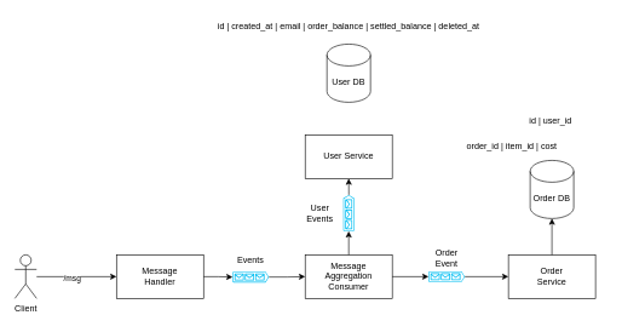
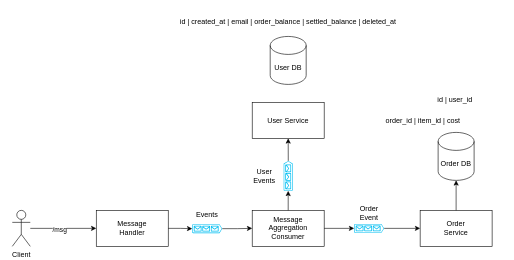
  <mxCell id="0" />
  <mxCell id="1" parent="0" />
  <mxCell id="2" style="edgeStyle=orthogonalEdgeStyle;rounded=0;orthogonalLoop=1;jettySize=auto;html=1;entryX=0;entryY=0.5;entryDx=0;entryDy=0;" parent="1" source="4" target="5" edge="1"><mxGeometry relative="1" as="geometry" /></mxCell>
  <mxCell id="3" value="/msg" style="edgeLabel;html=1;align=center;verticalAlign=middle;resizable=0;points=[];" parent="2" vertex="1" connectable="0"><mxGeometry x="-0.119" y="-1" relative="1" as="geometry"><mxPoint as="offset" /></mxGeometry></mxCell>
  <mxCell id="4" value="Client" style="shape=umlActor;verticalLabelPosition=bottom;verticalAlign=top;html=1;outlineConnect=0;" parent="1" vertex="1"><mxGeometry x="20" y="350" width="30" height="60" as="geometry" /></mxCell>
  <mxCell id="5" value="Message&lt;div&gt;Handler&lt;/div&gt;" style="rounded=0;whiteSpace=wrap;html=1;" parent="1" vertex="1"><mxGeometry x="160" y="350" width="120" height="60" as="geometry" /></mxCell>
  <mxCell id="6" style="edgeStyle=orthogonalEdgeStyle;rounded=0;orthogonalLoop=1;jettySize=auto;html=1;entryX=0;entryY=0.5;entryDx=0;entryDy=0;" parent="1" source="7" target="8" edge="1"><mxGeometry relative="1" as="geometry" /></mxCell>
  <mxCell id="7" value="" style="verticalLabelPosition=bottom;html=1;verticalAlign=top;align=center;strokeColor=none;fillColor=#00BEF2;shape=mxgraph.azure.queue_generic;pointerEvents=1;" parent="1" vertex="1"><mxGeometry x="320" y="373" width="50" height="15" as="geometry" /></mxCell>
  <mxCell id="8" value="Message&lt;div&gt;Aggregation&lt;br&gt;&lt;div&gt;Consumer&lt;/div&gt;&lt;/div&gt;" style="rounded=0;whiteSpace=wrap;html=1;" parent="1" vertex="1"><mxGeometry x="420" y="350" width="120" height="60" as="geometry" /></mxCell>
  <mxCell id="9" style="edgeStyle=orthogonalEdgeStyle;rounded=0;orthogonalLoop=1;jettySize=auto;html=1;entryX=0;entryY=0.5;entryDx=0;entryDy=0;entryPerimeter=0;" parent="1" source="5" target="7" edge="1"><mxGeometry relative="1" as="geometry" /></mxCell>
  <mxCell id="10" value="Order&lt;br&gt;Service" style="rounded=0;whiteSpace=wrap;html=1;" parent="1" vertex="1"><mxGeometry x="700" y="350" width="120" height="60" as="geometry" /></mxCell>
  <mxCell id="11" value="Order DB" style="shape=cylinder3;whiteSpace=wrap;html=1;boundedLbl=1;backgroundOutline=1;size=15;" parent="1" vertex="1"><mxGeometry x="730" y="220" width="60" height="80" as="geometry" /></mxCell>
  <mxCell id="12" style="edgeStyle=orthogonalEdgeStyle;rounded=0;orthogonalLoop=1;jettySize=auto;html=1;entryX=0.5;entryY=1;entryDx=0;entryDy=0;entryPerimeter=0;" parent="1" source="10" target="11" edge="1"><mxGeometry relative="1" as="geometry" /></mxCell>
  <mxCell id="13" style="edgeStyle=orthogonalEdgeStyle;rounded=0;orthogonalLoop=1;jettySize=auto;html=1;entryX=0;entryY=0.5;entryDx=0;entryDy=0;" parent="1" source="14" target="10" edge="1"><mxGeometry relative="1" as="geometry" /></mxCell>
  <mxCell id="14" value="" style="verticalLabelPosition=bottom;html=1;verticalAlign=top;align=center;strokeColor=none;fillColor=#00BEF2;shape=mxgraph.azure.queue_generic;pointerEvents=1;" parent="1" vertex="1"><mxGeometry x="590" y="372.5" width="50" height="15" as="geometry" /></mxCell>
  <mxCell id="15" style="edgeStyle=orthogonalEdgeStyle;rounded=0;orthogonalLoop=1;jettySize=auto;html=1;entryX=0;entryY=0.5;entryDx=0;entryDy=0;entryPerimeter=0;" parent="1" source="8" target="14" edge="1"><mxGeometry relative="1" as="geometry" /></mxCell>
  <mxCell id="16" value="Events" style="text;html=1;align=center;verticalAlign=middle;whiteSpace=wrap;rounded=0;" parent="1" vertex="1"><mxGeometry x="315" y="342.5" width="60" height="30" as="geometry" /></mxCell>
  <mxCell id="17" value="Order Event" style="text;html=1;align=center;verticalAlign=middle;whiteSpace=wrap;rounded=0;" parent="1" vertex="1"><mxGeometry x="585" y="340" width="60" height="30" as="geometry" /></mxCell>
- <mxCell id="18" value="User Service" style="rounded=0;whiteSpace=wrap;html=1;" parent="1" vertex="1"><mxGeometry x="420" y="185" width="120" height="60" as="geometry" /></mxCell>
+ <mxCell id="18" value="User Service" style="rounded=0;whiteSpace=wrap;html=1;" parent="1" vertex="1"><mxGeometry x="420" y="170" width="120" height="60" as="geometry" /></mxCell>
  <mxCell id="19" value="User DB" style="shape=cylinder3;whiteSpace=wrap;html=1;boundedLbl=1;backgroundOutline=1;size=15;" parent="1" vertex="1"><mxGeometry x="450" y="60" width="60" height="80" as="geometry" /></mxCell>
  <mxCell id="20" value="id | created_at | email | order_balance | settled_balance | deleted_at" style="text;html=1;align=center;verticalAlign=middle;whiteSpace=wrap;rounded=0;" parent="1" vertex="1"><mxGeometry x="275" y="20" width="410" height="30" as="geometry" /></mxCell>
  <mxCell id="21" value="id | user_id&amp;nbsp;" style="text;html=1;align=center;verticalAlign=middle;whiteSpace=wrap;rounded=0;" parent="1" vertex="1"><mxGeometry x="685" y="150" width="150" height="30" as="geometry" /></mxCell>
  <mxCell id="22" value="order_id | item_id | cost" style="text;html=1;align=center;verticalAlign=middle;whiteSpace=wrap;rounded=0;" parent="1" vertex="1"><mxGeometry x="625" y="190" width="160" height="20" as="geometry" /></mxCell>
  <mxCell id="23" style="edgeStyle=orthogonalEdgeStyle;rounded=0;orthogonalLoop=1;jettySize=auto;html=1;exitX=1;exitY=0.51;exitDx=0;exitDy=0;exitPerimeter=0;entryX=0.5;entryY=1;entryDx=0;entryDy=0;" parent="1" source="24" target="18" edge="1"><mxGeometry relative="1" as="geometry" /></mxCell>
  <mxCell id="24" value="" style="verticalLabelPosition=bottom;html=1;verticalAlign=top;align=center;strokeColor=none;fillColor=#00BEF2;shape=mxgraph.azure.queue_generic;pointerEvents=1;rotation=-90;" parent="1" vertex="1"><mxGeometry x="455" y="285" width="50" height="15" as="geometry" /></mxCell>
  <mxCell id="25" style="edgeStyle=orthogonalEdgeStyle;rounded=0;orthogonalLoop=1;jettySize=auto;html=1;exitX=0.5;exitY=0;exitDx=0;exitDy=0;entryX=0;entryY=0.5;entryDx=0;entryDy=0;entryPerimeter=0;" parent="1" source="8" target="24" edge="1"><mxGeometry relative="1" as="geometry" /></mxCell>
  <mxCell id="26" value="User&lt;br&gt;Events" style="text;html=1;align=center;verticalAlign=middle;resizable=0;points=[];autosize=1;strokeColor=none;fillColor=none;" parent="1" vertex="1"><mxGeometry x="410" y="273" width="60" height="40" as="geometry" /></mxCell>
